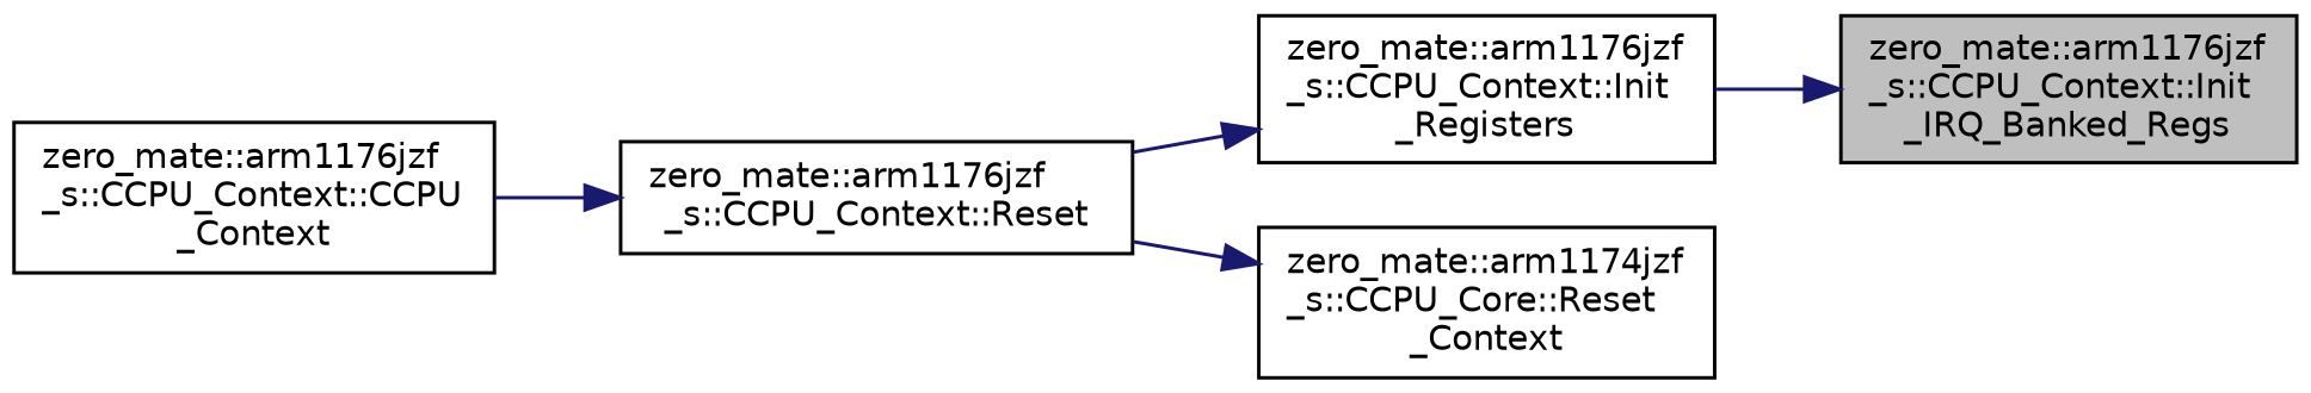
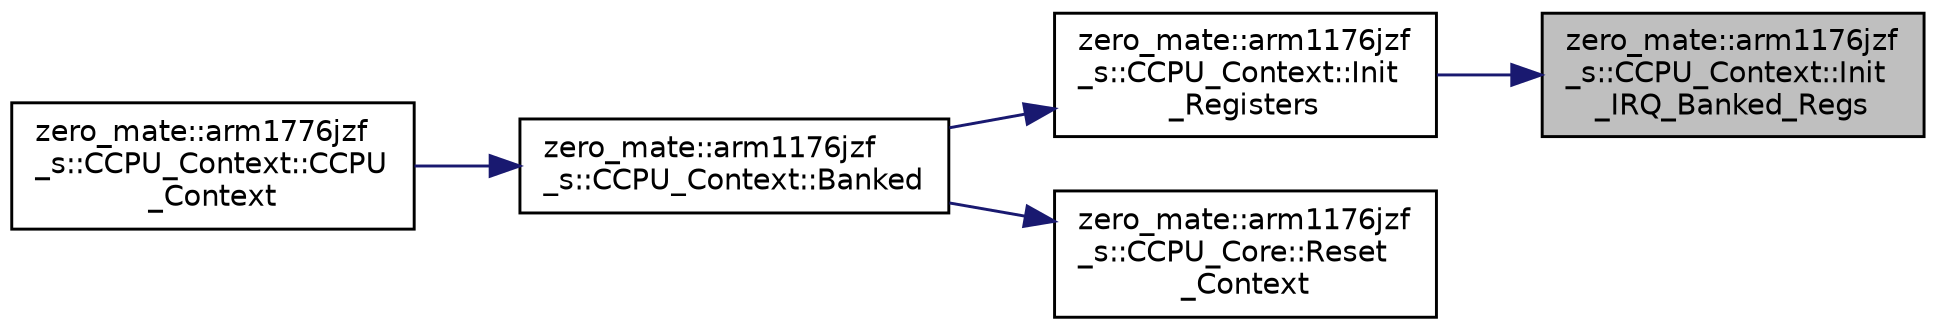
  digraph {
    rankdir=RL
    node [color=black fontname=Helvetica fontsize=10 shape=record]
    edge [color=midnightblue dir=back fontname=Helvetica fontsize=10 labelfontname=Helvetica labelfontsize=10 style=solid]
    n1 [fillcolor=grey75 fontcolor=black height=0.2 label="zero_mate::arm1176jzf\l_s::CCPU_Context::Init\l_IRQ_Banked_Regs" style=filled width=0.4]
    n2 [height=0.2 label="zero_mate::arm1176jzf\l_s::CCPU_Context::Init\l_Registers" width=0.4]
-   n3 [height=0.2 label="zero_mate::arm1176jzf\l_s::CCPU_Context::Reset" width=0.4]
-   n4 [height=0.2 label="zero_mate::arm1176jzf\l_s::CCPU_Context::CCPU\l_Context" width=0.4]
-   n5 [height=0.2 label="zero_mate::arm1174jzf\l_s::CCPU_Core::Reset\l_Context" width=0.4]
+   n3 [height=0.2 label="zero_mate::arm1176jzf\l_s::CCPU_Context::Banked" width=0.4]
+   n4 [height=0.2 label="zero_mate::arm1776jzf\l_s::CCPU_Context::CCPU\l_Context" width=0.4]
+   n5 [height=0.2 label="zero_mate::arm1176jzf\l_s::CCPU_Core::Reset\l_Context" width=0.4]
    n1 -> n2
    n2 -> n3
    n3 -> n4
    n5 -> n3
  }
